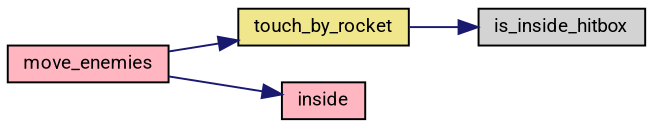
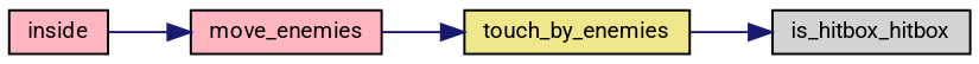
  digraph {
    fontname=Roboto
    rankdir=RL
    node [color=black fillcolor=lightpink fontname=Roboto fontsize=10 shape=record style=filled]
    edge [color=midnightblue dir=back fontname=Roboto fontsize=10 labelfontname=Helvetica labelfontsize=10 style=solid]
-   n1 [fillcolor=lightgrey fontcolor=black height=0.2 label=is_inside_hitbox width=0.4]
-   n2 [fillcolor=khaki height=0.2 label=touch_by_rocket width=0.4]
+   n1 [fillcolor=lightgrey fontcolor=black height=0.2 label=is_hitbox_hitbox width=0.4]
+   n2 [fillcolor=khaki height=0.2 label=touch_by_enemies width=0.4]
    n3 [height=0.2 label=move_enemies width=0.4]
    n4 [height=0.2 label=inside width=0.4]
    n1 -> n2
    n2 -> n3
-   n4 -> n3
+   n3 -> n4
  }
